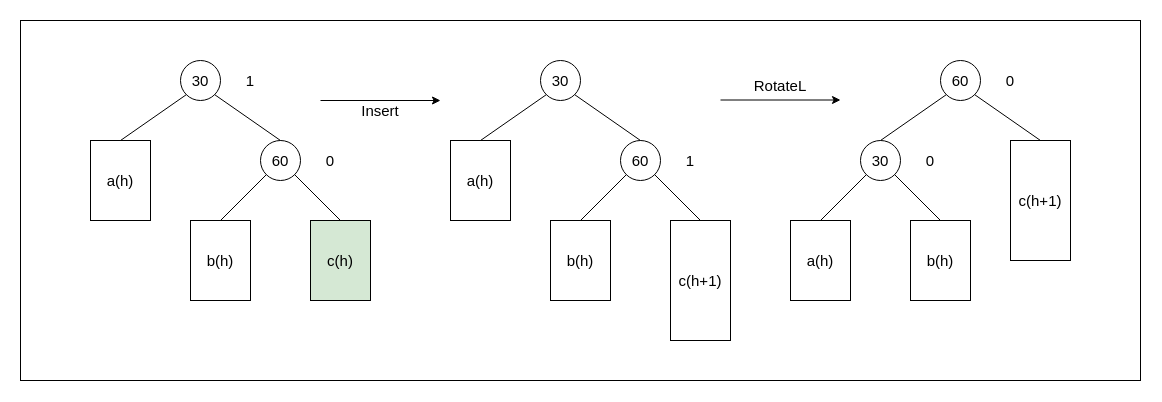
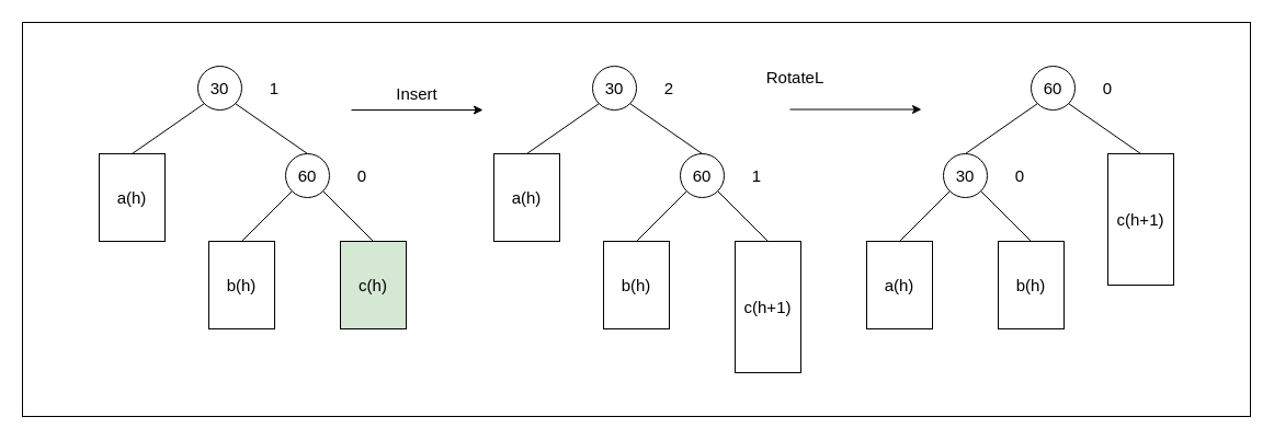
  <mxCell id="0" />
  <mxCell id="1" parent="0" />
  <mxCell id="2" value="" style="rounded=0;whiteSpace=wrap;html=1;fontSize=15;" parent="1" vertex="1"><mxGeometry x="20" y="20" width="1120" height="360" as="geometry" /></mxCell>
  <mxCell id="3" value="&lt;font style=&quot;font-size: 15px;&quot;&gt;30&lt;/font&gt;" style="ellipse;whiteSpace=wrap;html=1;aspect=fixed;" parent="1" vertex="1"><mxGeometry x="180" y="60" width="40" height="40" as="geometry" /></mxCell>
  <mxCell id="4" value="&lt;font style=&quot;font-size: 15px;&quot;&gt;60&lt;/font&gt;" style="ellipse;whiteSpace=wrap;html=1;aspect=fixed;" parent="1" vertex="1"><mxGeometry x="260" y="140" width="40" height="40" as="geometry" /></mxCell>
  <mxCell id="5" value="a(h)" style="rounded=0;whiteSpace=wrap;html=1;fontSize=15;" parent="1" vertex="1"><mxGeometry x="90" y="140" width="60" height="80" as="geometry" /></mxCell>
  <mxCell id="6" value="c(h)" style="rounded=0;whiteSpace=wrap;html=1;fontSize=15;fillColor=#d5e8d4;" parent="1" vertex="1"><mxGeometry x="310" y="220" width="60" height="80" as="geometry" /></mxCell>
  <mxCell id="7" value="b(h)" style="rounded=0;whiteSpace=wrap;html=1;fontSize=15;" parent="1" vertex="1"><mxGeometry x="190" y="220" width="60" height="80" as="geometry" /></mxCell>
  <mxCell id="8" value="" style="endArrow=none;html=1;fontSize=15;entryX=0;entryY=1;entryDx=0;entryDy=0;exitX=0.5;exitY=0;exitDx=0;exitDy=0;" parent="1" source="7" target="4" edge="1"><mxGeometry width="50" height="50" relative="1" as="geometry"><mxPoint x="340" y="460" as="sourcePoint" /><mxPoint x="390" y="410" as="targetPoint" /></mxGeometry></mxCell>
  <mxCell id="9" value="" style="endArrow=none;html=1;fontSize=15;entryX=1;entryY=1;entryDx=0;entryDy=0;exitX=0.5;exitY=0;exitDx=0;exitDy=0;" parent="1" source="6" target="4" edge="1"><mxGeometry width="50" height="50" relative="1" as="geometry"><mxPoint x="340" y="460" as="sourcePoint" /><mxPoint x="390" y="410" as="targetPoint" /></mxGeometry></mxCell>
  <mxCell id="10" value="1" style="text;html=1;strokeColor=none;fillColor=none;align=center;verticalAlign=middle;whiteSpace=wrap;rounded=0;fontSize=15;" parent="1" vertex="1"><mxGeometry x="220" y="65" width="60" height="30" as="geometry" /></mxCell>
  <mxCell id="11" value="0" style="text;html=1;strokeColor=none;fillColor=none;align=center;verticalAlign=middle;whiteSpace=wrap;rounded=0;fontSize=15;" parent="1" vertex="1"><mxGeometry x="300" y="145" width="60" height="30" as="geometry" /></mxCell>
  <mxCell id="12" value="&lt;font style=&quot;font-size: 15px;&quot;&gt;60&lt;/font&gt;" style="ellipse;whiteSpace=wrap;html=1;aspect=fixed;" parent="1" vertex="1"><mxGeometry x="940" y="60" width="40" height="40" as="geometry" /></mxCell>
  <mxCell id="13" value="&lt;font style=&quot;font-size: 15px;&quot;&gt;30&lt;/font&gt;" style="ellipse;whiteSpace=wrap;html=1;aspect=fixed;" parent="1" vertex="1"><mxGeometry x="860" y="140" width="40" height="40" as="geometry" /></mxCell>
  <mxCell id="14" value="" style="endArrow=none;html=1;fontSize=15;entryX=1;entryY=1;entryDx=0;entryDy=0;exitX=0.5;exitY=0;exitDx=0;exitDy=0;" parent="1" source="15" target="12" edge="1"><mxGeometry width="50" height="50" relative="1" as="geometry"><mxPoint x="1160" y="210" as="sourcePoint" /><mxPoint x="1090" y="480" as="targetPoint" /></mxGeometry></mxCell>
  <mxCell id="15" value="c(h+1)" style="rounded=0;whiteSpace=wrap;html=1;fontSize=15;" parent="1" vertex="1"><mxGeometry x="1010" y="140" width="60" height="120" as="geometry" /></mxCell>
  <mxCell id="16" value="b(h)" style="rounded=0;whiteSpace=wrap;html=1;fontSize=15;" parent="1" vertex="1"><mxGeometry x="910" y="220" width="60" height="80" as="geometry" /></mxCell>
  <mxCell id="17" value="a(h)" style="rounded=0;whiteSpace=wrap;html=1;fontSize=15;" parent="1" vertex="1"><mxGeometry x="790" y="220" width="60" height="80" as="geometry" /></mxCell>
  <mxCell id="18" value="" style="endArrow=none;html=1;fontSize=15;entryX=0;entryY=1;entryDx=0;entryDy=0;exitX=0.5;exitY=0;exitDx=0;exitDy=0;" parent="1" source="17" target="13" edge="1"><mxGeometry width="50" height="50" relative="1" as="geometry"><mxPoint x="970" y="755" as="sourcePoint" /><mxPoint x="1020" y="705" as="targetPoint" /></mxGeometry></mxCell>
  <mxCell id="19" value="0" style="text;html=1;strokeColor=none;fillColor=none;align=center;verticalAlign=middle;whiteSpace=wrap;rounded=0;fontSize=15;" parent="1" vertex="1"><mxGeometry x="900" y="145" width="60" height="30" as="geometry" /></mxCell>
  <mxCell id="20" value="0" style="text;html=1;strokeColor=none;fillColor=none;align=center;verticalAlign=middle;whiteSpace=wrap;rounded=0;fontSize=15;" parent="1" vertex="1"><mxGeometry x="980" y="65" width="60" height="30" as="geometry" /></mxCell>
  <mxCell id="21" value="" style="endArrow=classic;html=1;fontSize=15;" parent="1" edge="1"><mxGeometry width="50" height="50" relative="1" as="geometry"><mxPoint x="320" y="100" as="sourcePoint" /><mxPoint x="440" y="100" as="targetPoint" /></mxGeometry></mxCell>
- <mxCell id="22" value="Insert" style="text;html=1;strokeColor=none;fillColor=none;align=center;verticalAlign=middle;whiteSpace=wrap;rounded=0;fontSize=15;" parent="1" vertex="1"><mxGeometry x="350" y="95" width="60" height="30" as="geometry" /></mxCell>
+ <mxCell id="22" value="Insert" style="text;html=1;strokeColor=none;fillColor=none;align=center;verticalAlign=middle;whiteSpace=wrap;rounded=0;fontSize=15;" parent="1" vertex="1"><mxGeometry x="350" y="70" width="60" height="30" as="geometry" /></mxCell>
  <mxCell id="23" value="" style="endArrow=classic;html=1;fontSize=15;" parent="1" edge="1"><mxGeometry width="50" height="50" relative="1" as="geometry"><mxPoint x="720" y="99.5" as="sourcePoint" /><mxPoint x="840" y="99.5" as="targetPoint" /></mxGeometry></mxCell>
- <mxCell id="24" value="RotateL" style="text;html=1;strokeColor=none;fillColor=none;align=center;verticalAlign=middle;whiteSpace=wrap;rounded=0;fontSize=15;" parent="1" vertex="1"><mxGeometry x="750" y="69.5" width="60" height="30" as="geometry" /></mxCell>
+ <mxCell id="24" value="RotateL" style="text;html=1;strokeColor=none;fillColor=none;align=center;verticalAlign=middle;whiteSpace=wrap;rounded=0;fontSize=15;" parent="1" vertex="1"><mxGeometry x="695" y="54.5" width="60" height="30" as="geometry" /></mxCell>
  <mxCell id="25" value="" style="endArrow=none;html=1;entryX=1;entryY=1;entryDx=0;entryDy=0;exitX=0.5;exitY=0;exitDx=0;exitDy=0;" parent="1" source="4" target="3" edge="1"><mxGeometry width="50" height="50" relative="1" as="geometry"><mxPoint x="510" y="460" as="sourcePoint" /><mxPoint x="560" y="410" as="targetPoint" /></mxGeometry></mxCell>
  <mxCell id="26" value="" style="endArrow=none;html=1;entryX=0;entryY=1;entryDx=0;entryDy=0;exitX=0.5;exitY=0;exitDx=0;exitDy=0;" parent="1" source="5" target="3" edge="1"><mxGeometry width="50" height="50" relative="1" as="geometry"><mxPoint x="510" y="460" as="sourcePoint" /><mxPoint x="560" y="410" as="targetPoint" /></mxGeometry></mxCell>
  <mxCell id="27" value="&lt;font style=&quot;font-size: 15px;&quot;&gt;30&lt;/font&gt;" style="ellipse;whiteSpace=wrap;html=1;aspect=fixed;" parent="1" vertex="1"><mxGeometry x="540" y="60" width="40" height="40" as="geometry" /></mxCell>
  <mxCell id="28" value="&lt;font style=&quot;font-size: 15px;&quot;&gt;60&lt;/font&gt;" style="ellipse;whiteSpace=wrap;html=1;aspect=fixed;" parent="1" vertex="1"><mxGeometry x="620" y="140" width="40" height="40" as="geometry" /></mxCell>
  <mxCell id="29" value="a(h)" style="rounded=0;whiteSpace=wrap;html=1;fontSize=15;" parent="1" vertex="1"><mxGeometry x="450" y="140" width="60" height="80" as="geometry" /></mxCell>
  <mxCell id="30" value="c(h+1)" style="rounded=0;whiteSpace=wrap;html=1;fontSize=15;" parent="1" vertex="1"><mxGeometry x="670" y="220" width="60" height="120" as="geometry" /></mxCell>
  <mxCell id="31" value="b(h)" style="rounded=0;whiteSpace=wrap;html=1;fontSize=15;" parent="1" vertex="1"><mxGeometry x="550" y="220" width="60" height="80" as="geometry" /></mxCell>
  <mxCell id="32" value="" style="endArrow=none;html=1;fontSize=15;entryX=0;entryY=1;entryDx=0;entryDy=0;exitX=0.5;exitY=0;exitDx=0;exitDy=0;" parent="1" source="31" target="28" edge="1"><mxGeometry width="50" height="50" relative="1" as="geometry"><mxPoint x="700" y="460" as="sourcePoint" /><mxPoint x="750" y="410" as="targetPoint" /></mxGeometry></mxCell>
  <mxCell id="33" value="" style="endArrow=none;html=1;fontSize=15;entryX=1;entryY=1;entryDx=0;entryDy=0;exitX=0.5;exitY=0;exitDx=0;exitDy=0;" parent="1" source="30" target="28" edge="1"><mxGeometry width="50" height="50" relative="1" as="geometry"><mxPoint x="700" y="460" as="sourcePoint" /><mxPoint x="750" y="410" as="targetPoint" /></mxGeometry></mxCell>
+ <mxCell id="34" value="2" style="text;html=1;strokeColor=none;fillColor=none;align=center;verticalAlign=middle;whiteSpace=wrap;rounded=0;fontSize=15;" parent="1" vertex="1"><mxGeometry x="580" y="65" width="60" height="30" as="geometry" /></mxCell>
  <mxCell id="35" value="1" style="text;html=1;strokeColor=none;fillColor=none;align=center;verticalAlign=middle;whiteSpace=wrap;rounded=0;fontSize=15;" parent="1" vertex="1"><mxGeometry x="660" y="145" width="60" height="30" as="geometry" /></mxCell>
  <mxCell id="36" value="" style="endArrow=none;html=1;entryX=1;entryY=1;entryDx=0;entryDy=0;exitX=0.5;exitY=0;exitDx=0;exitDy=0;" parent="1" source="28" target="27" edge="1"><mxGeometry width="50" height="50" relative="1" as="geometry"><mxPoint x="870" y="460" as="sourcePoint" /><mxPoint x="920" y="410" as="targetPoint" /></mxGeometry></mxCell>
  <mxCell id="37" value="" style="endArrow=none;html=1;entryX=0;entryY=1;entryDx=0;entryDy=0;exitX=0.5;exitY=0;exitDx=0;exitDy=0;" parent="1" source="29" target="27" edge="1"><mxGeometry width="50" height="50" relative="1" as="geometry"><mxPoint x="870" y="460" as="sourcePoint" /><mxPoint x="920" y="410" as="targetPoint" /></mxGeometry></mxCell>
  <mxCell id="38" value="" style="endArrow=none;html=1;entryX=1;entryY=1;entryDx=0;entryDy=0;exitX=0.5;exitY=0;exitDx=0;exitDy=0;" parent="1" source="16" target="13" edge="1"><mxGeometry width="50" height="50" relative="1" as="geometry"><mxPoint x="550" y="430" as="sourcePoint" /><mxPoint x="600" y="380" as="targetPoint" /></mxGeometry></mxCell>
  <mxCell id="39" value="" style="endArrow=none;html=1;entryX=0;entryY=1;entryDx=0;entryDy=0;exitX=0.5;exitY=0;exitDx=0;exitDy=0;" parent="1" source="13" target="12" edge="1"><mxGeometry width="50" height="50" relative="1" as="geometry"><mxPoint x="550" y="430" as="sourcePoint" /><mxPoint x="600" y="380" as="targetPoint" /></mxGeometry></mxCell>
